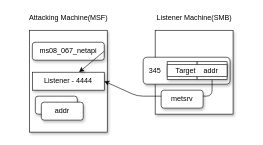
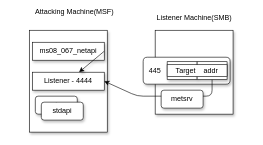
  <mxCell id="0" />
  <mxCell id="1" parent="0" />
  <mxCell id="2" value="" style="rounded=0;whiteSpace=wrap;html=1;shadow=1;" parent="1" vertex="1"><mxGeometry x="48" y="50" width="130" height="170" as="geometry" /></mxCell>
- <mxCell id="3" value="ms08_067_netapi" style="rounded=1;whiteSpace=wrap;html=1;shadow=1;" parent="1" vertex="1"><mxGeometry x="53" y="70" width="120" height="30" as="geometry" /></mxCell>
+ <mxCell id="3" value="ms08_067_netapi" style="whiteSpace=wrap;html=1;shadow=1;rounded=0;" parent="1" vertex="1"><mxGeometry x="53" y="70" width="120" height="30" as="geometry" /></mxCell>
  <mxCell id="4" value="Listener - 4444" style="whiteSpace=wrap;html=1;shadow=1;rounded=0;" parent="1" vertex="1"><mxGeometry x="53" y="120" width="120" height="30" as="geometry" /></mxCell>
  <mxCell id="5" value="" style="rounded=0;whiteSpace=wrap;html=1;shadow=1;" parent="1" vertex="1"><mxGeometry x="258" y="50" width="130" height="140" as="geometry" /></mxCell>
  <mxCell id="6" value="" style="rounded=1;whiteSpace=wrap;html=1;shadow=1;" parent="1" vertex="1"><mxGeometry x="238" y="95" width="145" height="45" as="geometry" /></mxCell>
  <mxCell id="7" value="Buffer" style="rounded=0;whiteSpace=wrap;html=1;shadow=1;" parent="1" vertex="1"><mxGeometry x="278" y="102.5" width="50" height="30" as="geometry" /></mxCell>
  <mxCell id="8" value="RET" style="rounded=0;whiteSpace=wrap;html=1;shadow=1;" parent="1" vertex="1"><mxGeometry x="328" y="102.5" width="50" height="30" as="geometry" /></mxCell>
- <mxCell id="9" value="345" style="text;html=1;strokeColor=none;fillColor=none;align=center;verticalAlign=middle;whiteSpace=wrap;rounded=0;shadow=1;" parent="1" vertex="1"><mxGeometry x="238" y="107.5" width="40" height="20" as="geometry" /></mxCell>
+ <mxCell id="9" value="445" style="text;html=1;strokeColor=none;fillColor=none;align=center;verticalAlign=middle;whiteSpace=wrap;rounded=0;shadow=1;" parent="1" vertex="1"><mxGeometry x="238" y="107.5" width="40" height="20" as="geometry" /></mxCell>
  <mxCell id="10" value="" style="endArrow=classic;html=1;exitX=1;exitY=0.5;exitDx=0;exitDy=0;shadow=1;" parent="1" source="3" target="4" edge="1"><mxGeometry width="50" height="50" relative="1" as="geometry"><mxPoint x="208" y="10" as="sourcePoint" /><mxPoint x="258" y="-40" as="targetPoint" /></mxGeometry></mxCell>
- <mxCell id="11" value="Attacking Machine(MSF)" style="text;html=1;strokeColor=none;fillColor=none;align=center;verticalAlign=middle;whiteSpace=wrap;rounded=0;shadow=1;" parent="1" vertex="1"><mxGeometry x="20.5" y="20" width="185" height="20" as="geometry" /></mxCell>
+ <mxCell id="11" value="Attacking Machine(MSF)" style="text;html=1;strokeColor=none;fillColor=none;align=center;verticalAlign=middle;whiteSpace=wrap;rounded=0;shadow=1;" parent="1" vertex="1"><mxGeometry x="30.5" y="10" width="185" height="20" as="geometry" /></mxCell>
  <mxCell id="12" value="Listener Machine(SMB)" style="text;html=1;strokeColor=none;fillColor=none;align=center;verticalAlign=middle;whiteSpace=wrap;rounded=0;shadow=1;" parent="1" vertex="1"><mxGeometry x="230.5" y="20" width="185" height="20" as="geometry" /></mxCell>
  <mxCell id="13" value="" style="endArrow=classic;html=1;entryX=1;entryY=0.5;entryDx=0;entryDy=0;exitX=0.5;exitY=1;exitDx=0;exitDy=0;" parent="1" source="8" target="4" edge="1"><mxGeometry width="50" height="50" relative="1" as="geometry"><mxPoint x="518" y="260" as="sourcePoint" /><mxPoint x="568" y="210" as="targetPoint" /><Array as="points"><mxPoint x="353" y="160" /><mxPoint x="228" y="160" /></Array></mxGeometry></mxCell>
  <mxCell id="14" value="Target&amp;nbsp; &amp;nbsp; addr" style="rounded=0;whiteSpace=wrap;html=1;shadow=0;" parent="1" vertex="1"><mxGeometry x="278" y="107.5" width="100" height="20" as="geometry" /></mxCell>
  <mxCell id="15" value="metsrv" style="rounded=1;whiteSpace=wrap;html=1;shadow=1;" parent="1" vertex="1"><mxGeometry x="58" y="160" width="70" height="30" as="geometry" /></mxCell>
- <mxCell id="16" value="addr" style="rounded=1;whiteSpace=wrap;html=1;shadow=1;" parent="1" vertex="1"><mxGeometry x="68" y="170" width="70" height="30" as="geometry" /></mxCell>
+ <mxCell id="16" value="stdapi" style="rounded=1;whiteSpace=wrap;html=1;shadow=1;" parent="1" vertex="1"><mxGeometry x="68" y="170" width="70" height="30" as="geometry" /></mxCell>
  <mxCell id="17" value="metsrv" style="rounded=1;whiteSpace=wrap;html=1;shadow=1;" parent="1" vertex="1"><mxGeometry x="268" y="150" width="70" height="30" as="geometry" /></mxCell>
